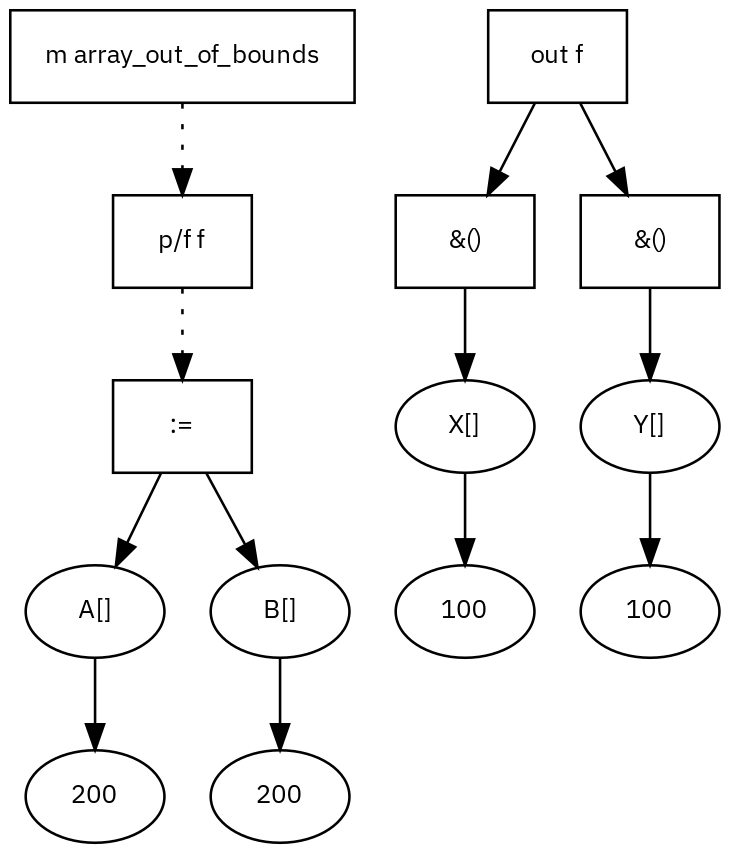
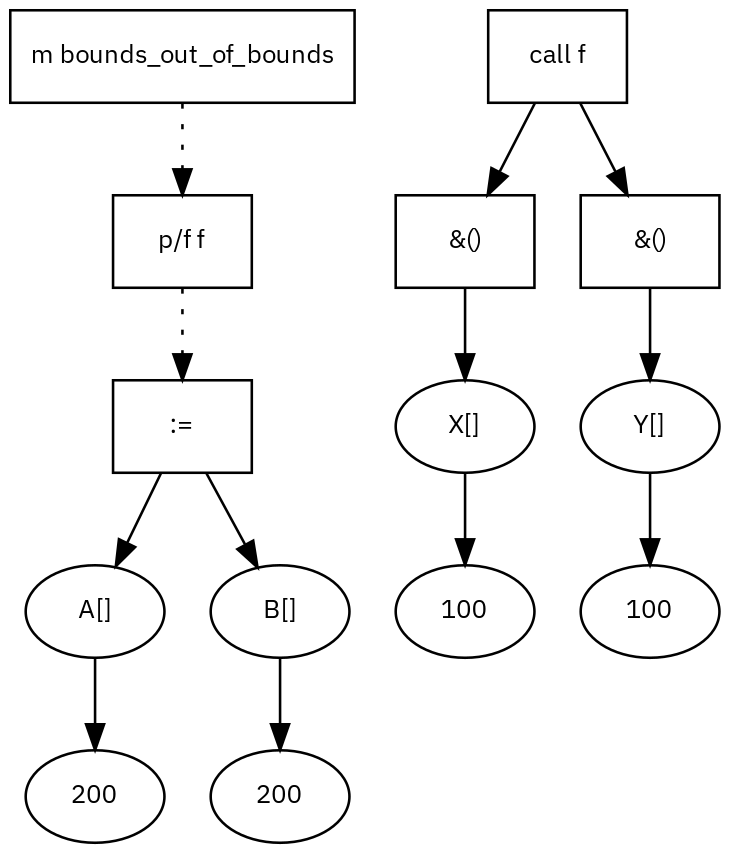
  digraph {
    fontname="IBM Plex Sans"
    fontsize=10
    node [fontname="IBM Plex Sans" fontsize=10 shape=ellipse]
    edge [fontname="IBM Plex Sans" fontsize=10]
-   n1 [label="m array_out_of_bounds" shape=box]
+   n1 [label="m bounds_out_of_bounds" shape=box]
    n2 [label="p/f f" shape=box]
-   n3 [label="out f" shape=box]
+   n3 [label="call f" shape=box]
    n4 [label="&()" shape=box]
    n5 [label="&()" shape=box]
    n6 [label=":=" shape=box]
    n7 [label="X[]"]
    n8 [label="Y[]"]
    n9 [label=100]
    n10 [label=100]
    n11 [label="A[]"]
    n12 [label="B[]"]
    n13 [label=200]
    n14 [label=200]
    n1 -> n2 [style=dotted]
    n2 -> n6 [style=dotted]
    n3 -> n4
    n3 -> n5
    n4 -> n7
    n5 -> n8
    n6 -> n11
    n6 -> n12
    n7 -> n9
    n8 -> n10
    n11 -> n13
    n12 -> n14
  }
